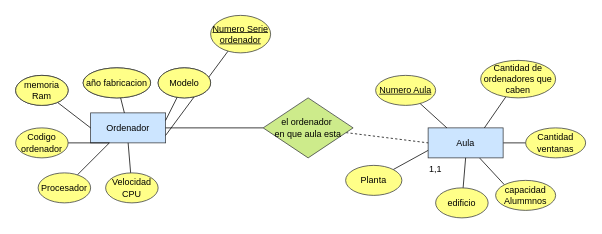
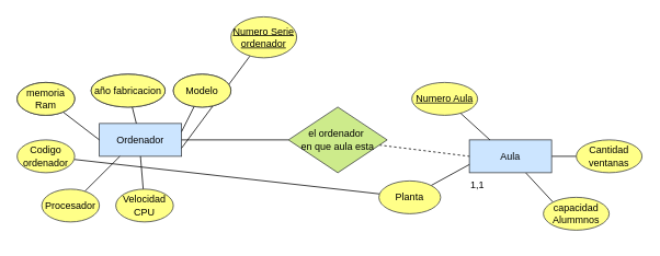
  <mxCell id="0" />
  <mxCell id="1" parent="0" />
  <mxCell id="2" value="Ordenador" style="whiteSpace=wrap;html=1;align=center;fillColor=#cce5ff;strokeColor=#36393d;" vertex="1" parent="1"><mxGeometry x="120" y="150" width="100" height="40" as="geometry" /></mxCell>
  <mxCell id="3" style="edgeStyle=none;rounded=0;orthogonalLoop=1;jettySize=auto;html=1;entryX=0;entryY=0;entryDx=0;entryDy=0;endArrow=none;endFill=0;" edge="1" parent="1" source="5" target="29"><mxGeometry relative="1" as="geometry" /></mxCell>
  <mxCell id="4" style="edgeStyle=none;rounded=0;orthogonalLoop=1;jettySize=auto;html=1;exitX=1;exitY=0.5;exitDx=0;exitDy=0;entryX=0;entryY=0.5;entryDx=0;entryDy=0;endArrow=none;endFill=0;" edge="1" parent="1" source="5" target="30"><mxGeometry relative="1" as="geometry" /></mxCell>
  <mxCell id="5" value="Aula" style="whiteSpace=wrap;html=1;align=center;fillColor=#cce5ff;strokeColor=#36393d;" vertex="1" parent="1"><mxGeometry x="570" y="170" width="100" height="40" as="geometry" /></mxCell>
  <mxCell id="6" style="edgeStyle=none;rounded=0;orthogonalLoop=1;jettySize=auto;html=1;entryX=1;entryY=0.75;entryDx=0;entryDy=0;endArrow=none;endFill=0;" edge="1" parent="1" source="7" target="2"><mxGeometry relative="1" as="geometry" /></mxCell>
  <mxCell id="7" value="Numero Serie ordenador" style="ellipse;whiteSpace=wrap;html=1;align=center;fontStyle=4;fillColor=#ffff88;strokeColor=#36393d;" vertex="1" parent="1"><mxGeometry x="280" y="20" width="80" height="50" as="geometry" /></mxCell>
  <mxCell id="8" style="edgeStyle=none;rounded=0;orthogonalLoop=1;jettySize=auto;html=1;endArrow=none;endFill=0;" edge="1" parent="1" source="9" target="2"><mxGeometry relative="1" as="geometry" /></mxCell>
  <mxCell id="9" value="año fabricacion" style="ellipse;whiteSpace=wrap;html=1;align=center;" vertex="1" parent="1"><mxGeometry x="110" y="90" width="90" height="40" as="geometry" /></mxCell>
  <mxCell id="10" style="edgeStyle=none;rounded=0;orthogonalLoop=1;jettySize=auto;html=1;entryX=1;entryY=0.25;entryDx=0;entryDy=0;endArrow=none;endFill=0;" edge="1" parent="1" source="11" target="2"><mxGeometry relative="1" as="geometry" /></mxCell>
  <mxCell id="11" value="Modelo" style="ellipse;whiteSpace=wrap;html=1;align=center;" vertex="1" parent="1"><mxGeometry x="210" y="90" width="70" height="40" as="geometry" /></mxCell>
  <mxCell id="12" style="edgeStyle=none;rounded=0;orthogonalLoop=1;jettySize=auto;html=1;entryX=0;entryY=0.5;entryDx=0;entryDy=0;endArrow=none;endFill=0;" edge="1" parent="1" source="13" target="2"><mxGeometry relative="1" as="geometry" /></mxCell>
  <mxCell id="13" value="memoria&lt;br&gt;Ram" style="ellipse;whiteSpace=wrap;html=1;align=center;" vertex="1" parent="1"><mxGeometry x="20" y="100" width="70" height="40" as="geometry" /></mxCell>
- <mxCell id="14" style="edgeStyle=none;rounded=0;orthogonalLoop=1;jettySize=auto;html=1;entryX=0.25;entryY=1;entryDx=0;entryDy=0;endArrow=none;endFill=0;" edge="1" parent="1" source="15" target="2"><mxGeometry relative="1" as="geometry" /></mxCell>
+ <mxCell id="14" style="edgeStyle=none;rounded=0;orthogonalLoop=1;jettySize=auto;html=1;endArrow=none;endFill=0;" edge="1" parent="1" source="15" target="26"><mxGeometry relative="1" as="geometry" /></mxCell>
  <mxCell id="15" value="Codigo&lt;br&gt;ordenador" style="ellipse;whiteSpace=wrap;html=1;align=center;fillColor=#ffff88;strokeColor=#36393d;" vertex="1" parent="1"><mxGeometry x="20" y="170" width="70" height="40" as="geometry" /></mxCell>
  <mxCell id="16" style="edgeStyle=none;rounded=0;orthogonalLoop=1;jettySize=auto;html=1;entryX=0.25;entryY=1;entryDx=0;entryDy=0;endArrow=none;endFill=0;" edge="1" parent="1" source="17" target="2"><mxGeometry relative="1" as="geometry" /></mxCell>
  <mxCell id="17" value="Procesador&lt;span style=&quot;color: rgba(0, 0, 0, 0); font-family: monospace; font-size: 0px; text-align: start;&quot;&gt;%3CmxGraphModel%3E%3Croot%3E%3CmxCell%20id%3D%220%22%2F%3E%3CmxCell%20id%3D%221%22%20parent%3D%220%22%2F%3E%3CmxCell%20id%3D%222%22%20value%3D%22Codigo%26lt%3Bbr%26gt%3Bordenador%22%20style%3D%22ellipse%3BwhiteSpace%3Dwrap%3Bhtml%3D1%3Balign%3Dcenter%3B%22%20vertex%3D%221%22%20parent%3D%221%22%3E%3CmxGeometry%20x%3D%2210%22%20y%3D%22210%22%20width%3D%2270%22%20height%3D%2240%22%20as%3D%22geometry%22%2F%3E%3C%2FmxCell%3E%3C%2Froot%3E%3C%2FmxGraphModel%3E&lt;/span&gt;" style="ellipse;whiteSpace=wrap;html=1;align=center;fillColor=#ffff88;strokeColor=#36393d;" vertex="1" parent="1"><mxGeometry x="50" y="230" width="70" height="40" as="geometry" /></mxCell>
  <mxCell id="18" style="edgeStyle=none;rounded=0;orthogonalLoop=1;jettySize=auto;html=1;entryX=0.5;entryY=1;entryDx=0;entryDy=0;endArrow=none;endFill=0;" edge="1" parent="1" source="19" target="2"><mxGeometry relative="1" as="geometry" /></mxCell>
  <mxCell id="19" value="Velocidad CPU" style="ellipse;whiteSpace=wrap;html=1;align=center;fillColor=#ffff88;strokeColor=#36393d;" vertex="1" parent="1"><mxGeometry x="140" y="230" width="70" height="40" as="geometry" /></mxCell>
  <mxCell id="20" value="Modelo" style="ellipse;whiteSpace=wrap;html=1;align=center;fillColor=#ffff88;strokeColor=#36393d;" vertex="1" parent="1"><mxGeometry x="210" y="90" width="70" height="40" as="geometry" /></mxCell>
  <mxCell id="21" value="año fabricacion" style="ellipse;whiteSpace=wrap;html=1;align=center;fillColor=#ffff88;strokeColor=#36393d;" vertex="1" parent="1"><mxGeometry x="110" y="90" width="90" height="40" as="geometry" /></mxCell>
  <mxCell id="22" value="memoria&lt;br&gt;Ram" style="ellipse;whiteSpace=wrap;html=1;align=center;fillColor=#ffff88;strokeColor=#36393d;" vertex="1" parent="1"><mxGeometry x="20" y="100" width="70" height="40" as="geometry" /></mxCell>
- <mxCell id="23" style="edgeStyle=none;rounded=0;orthogonalLoop=1;jettySize=auto;html=1;entryX=0.75;entryY=0;entryDx=0;entryDy=0;endArrow=none;endFill=0;" edge="1" parent="1" source="24" target="5"><mxGeometry relative="1" as="geometry" /></mxCell>
- <mxCell id="24" value="Cantidad de ordenadores que caben" style="ellipse;whiteSpace=wrap;html=1;align=center;fillColor=#ffff88;strokeColor=#36393d;" vertex="1" parent="1"><mxGeometry x="640" y="80" width="100" height="50" as="geometry" /></mxCell>
  <mxCell id="25" style="edgeStyle=none;rounded=0;orthogonalLoop=1;jettySize=auto;html=1;entryX=0;entryY=0.75;entryDx=0;entryDy=0;endArrow=none;endFill=0;" edge="1" parent="1" source="26" target="5"><mxGeometry relative="1" as="geometry" /></mxCell>
  <mxCell id="26" value="Planta" style="ellipse;whiteSpace=wrap;html=1;align=center;fillColor=#ffff88;strokeColor=#36393d;" vertex="1" parent="1"><mxGeometry x="460" y="220" width="75" height="40" as="geometry" /></mxCell>
- <mxCell id="27" style="edgeStyle=none;rounded=0;orthogonalLoop=1;jettySize=auto;html=1;entryX=0.5;entryY=1;entryDx=0;entryDy=0;endArrow=none;endFill=0;" edge="1" parent="1" source="28" target="5"><mxGeometry relative="1" as="geometry" /></mxCell>
- <mxCell id="28" value="edificio" style="ellipse;whiteSpace=wrap;html=1;align=center;fillColor=#ffff88;strokeColor=#36393d;" vertex="1" parent="1"><mxGeometry x="580" y="250" width="70" height="40" as="geometry" /></mxCell>
  <mxCell id="29" value="capacidad Alummnos" style="ellipse;whiteSpace=wrap;html=1;align=center;fillColor=#ffff88;strokeColor=#36393d;" vertex="1" parent="1"><mxGeometry x="660" y="240" width="80" height="40" as="geometry" /></mxCell>
  <mxCell id="30" value="Cantidad ventanas" style="ellipse;whiteSpace=wrap;html=1;align=center;fillColor=#ffff88;strokeColor=#36393d;" vertex="1" parent="1"><mxGeometry x="700" y="170" width="80" height="40" as="geometry" /></mxCell>
  <mxCell id="31" style="edgeStyle=none;rounded=0;orthogonalLoop=1;jettySize=auto;html=1;entryX=1;entryY=0.5;entryDx=0;entryDy=0;endArrow=none;endFill=0;" edge="1" parent="1" source="29" target="29"><mxGeometry relative="1" as="geometry" /></mxCell>
  <mxCell id="32" style="edgeStyle=none;rounded=0;orthogonalLoop=1;jettySize=auto;html=1;entryX=0.25;entryY=0;entryDx=0;entryDy=0;endArrow=none;endFill=0;" edge="1" parent="1" source="33" target="5"><mxGeometry relative="1" as="geometry" /></mxCell>
  <mxCell id="33" value="Numero Aula" style="ellipse;whiteSpace=wrap;html=1;align=center;fontStyle=4;fillColor=#ffff88;strokeColor=#36393d;" vertex="1" parent="1"><mxGeometry x="500" y="100" width="80" height="40" as="geometry" /></mxCell>
  <mxCell id="34" style="edgeStyle=none;rounded=0;orthogonalLoop=1;jettySize=auto;html=1;entryX=1;entryY=0.5;entryDx=0;entryDy=0;endArrow=none;endFill=0;" edge="1" parent="1" source="7" target="7"><mxGeometry relative="1" as="geometry" /></mxCell>
  <mxCell id="35" style="edgeStyle=none;rounded=0;orthogonalLoop=1;jettySize=auto;html=1;endArrow=none;endFill=0;" edge="1" parent="1" source="37" target="2"><mxGeometry relative="1" as="geometry" /></mxCell>
  <mxCell id="36" style="edgeStyle=none;rounded=0;orthogonalLoop=1;jettySize=auto;html=1;entryX=0;entryY=0.5;entryDx=0;entryDy=0;endArrow=none;endFill=0;dashed=1;" edge="1" parent="1" source="37" target="5"><mxGeometry relative="1" as="geometry" /></mxCell>
  <mxCell id="37" value="el ordenador&amp;nbsp;&lt;br&gt;en que aula esta" style="shape=rhombus;perimeter=rhombusPerimeter;whiteSpace=wrap;html=1;align=center;fillColor=#cdeb8b;strokeColor=#36393d;" vertex="1" parent="1"><mxGeometry x="350" y="130" width="120" height="80" as="geometry" /></mxCell>
  <mxCell id="38" value="1,1" style="text;html=1;strokeColor=none;fillColor=none;align=center;verticalAlign=middle;whiteSpace=wrap;rounded=0;" vertex="1" parent="1"><mxGeometry x="550" y="210" width="60" height="30" as="geometry" /></mxCell>
